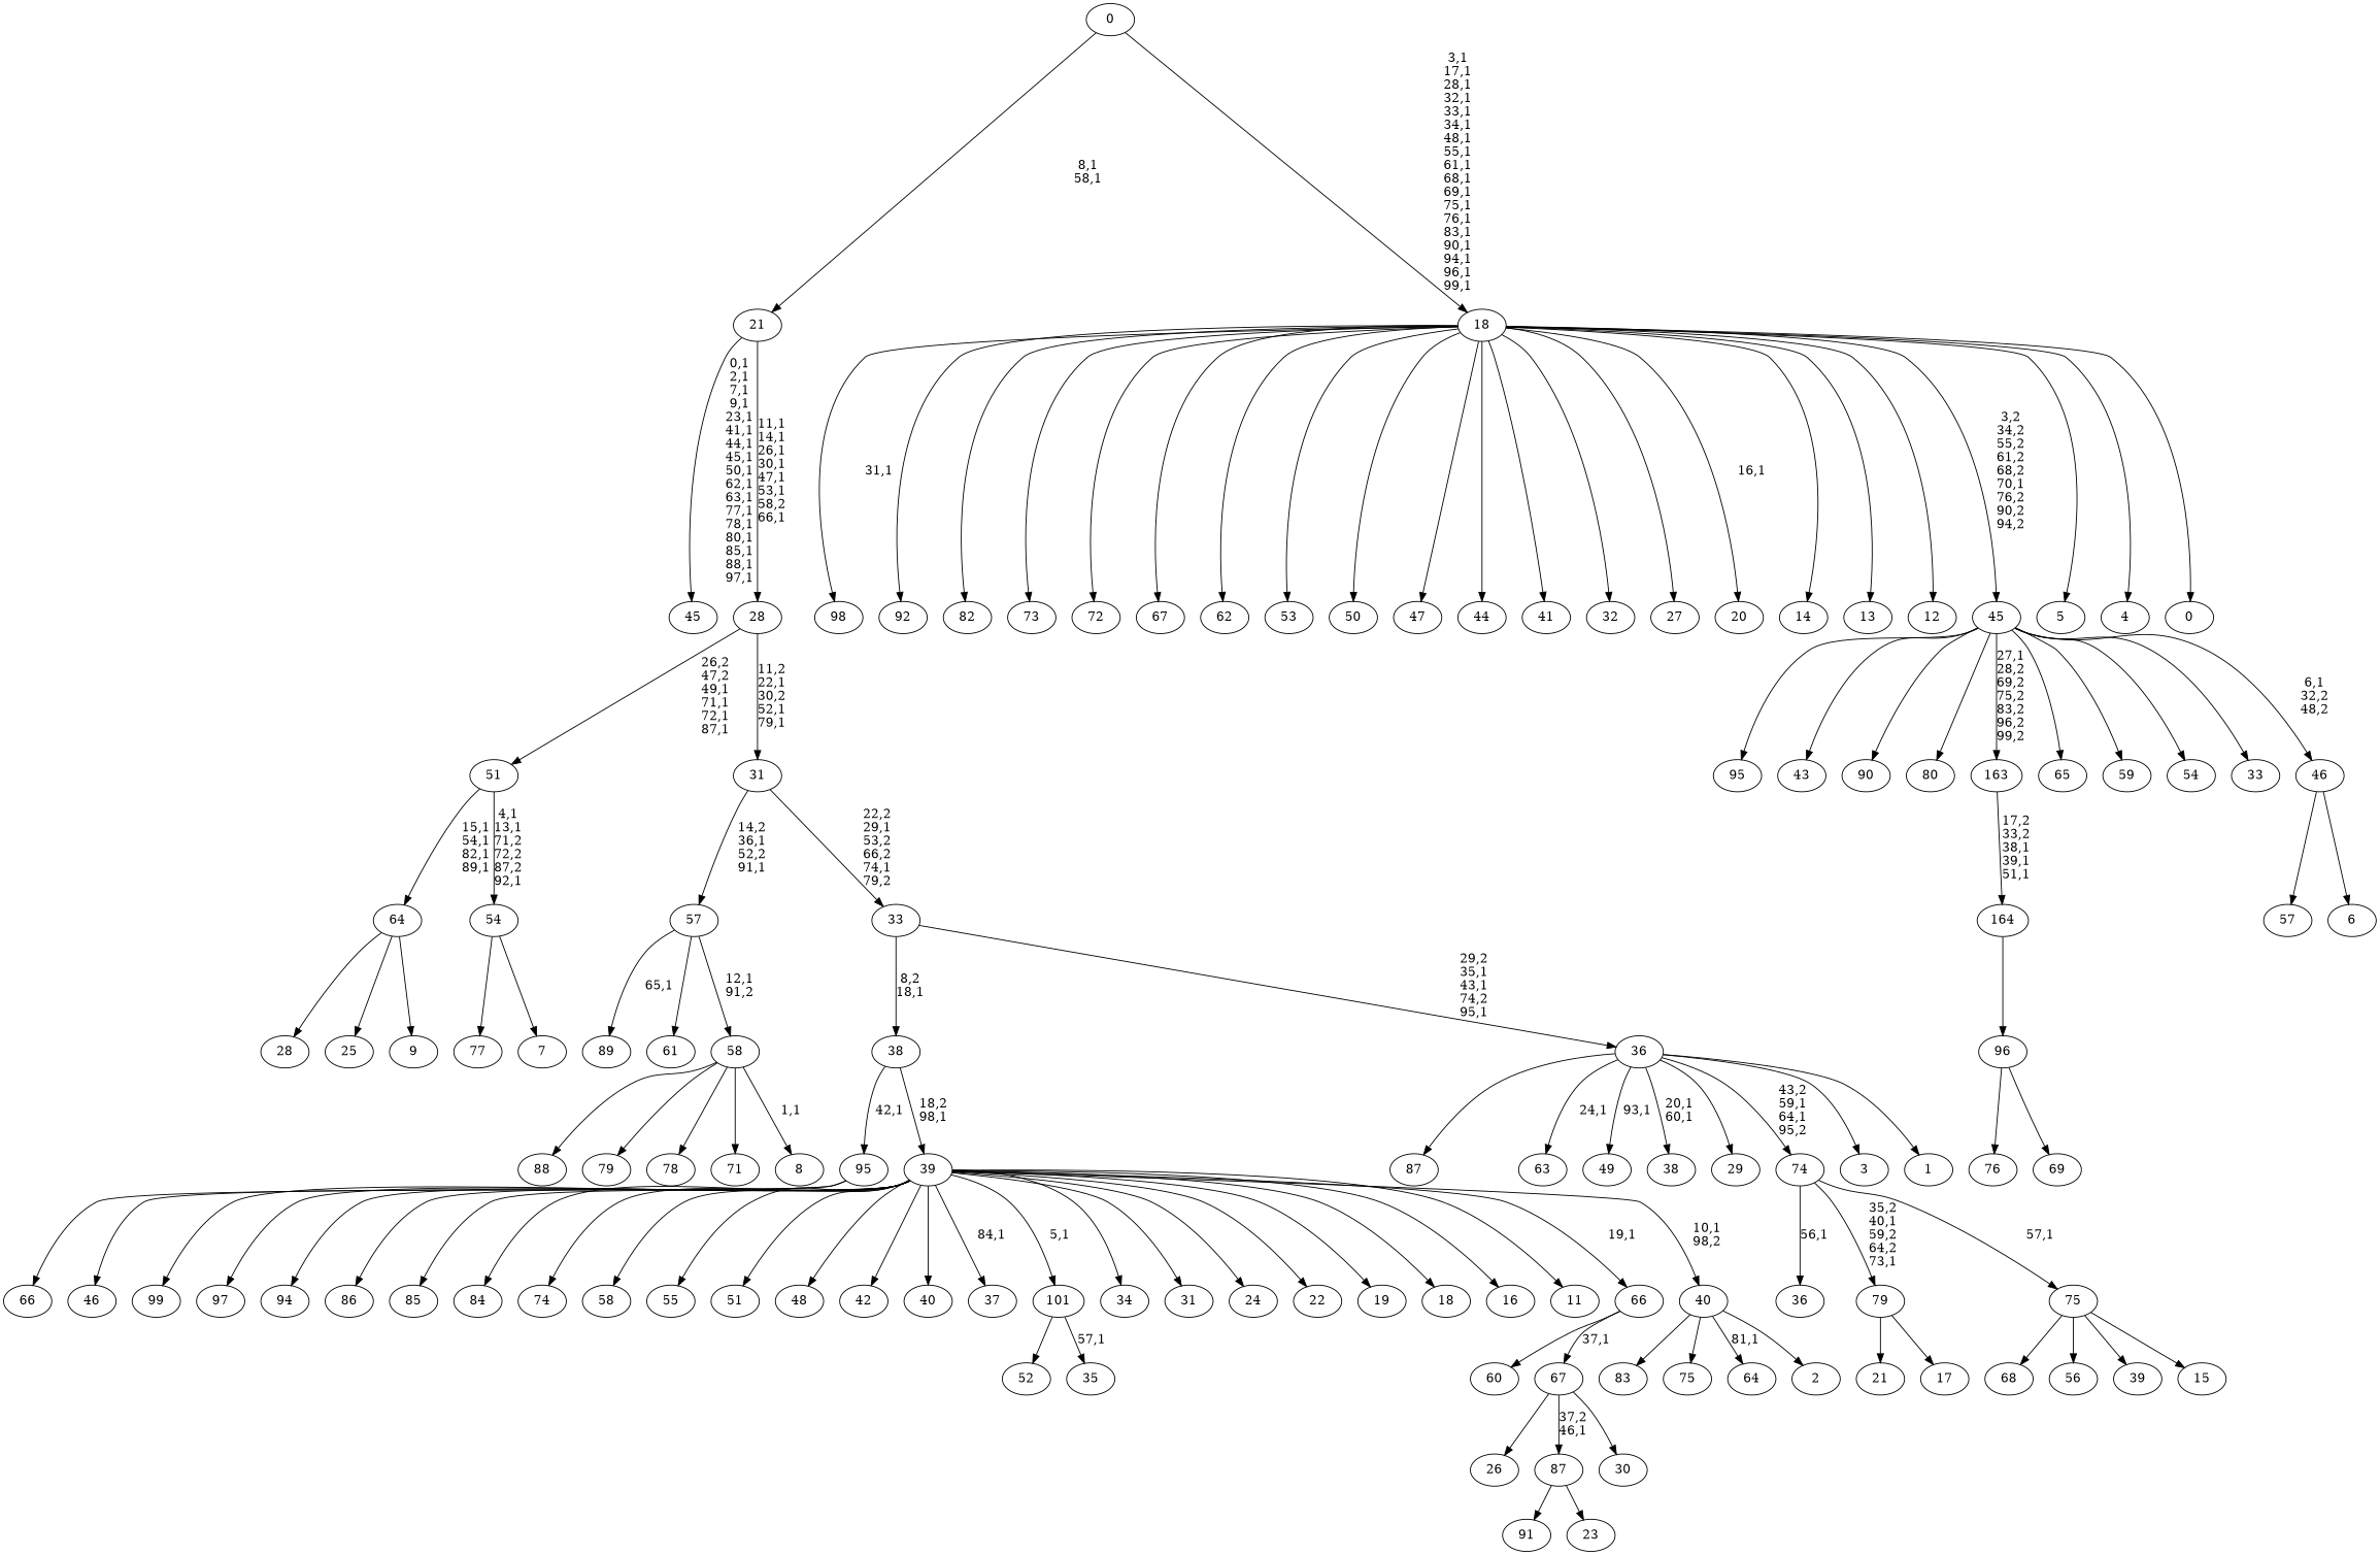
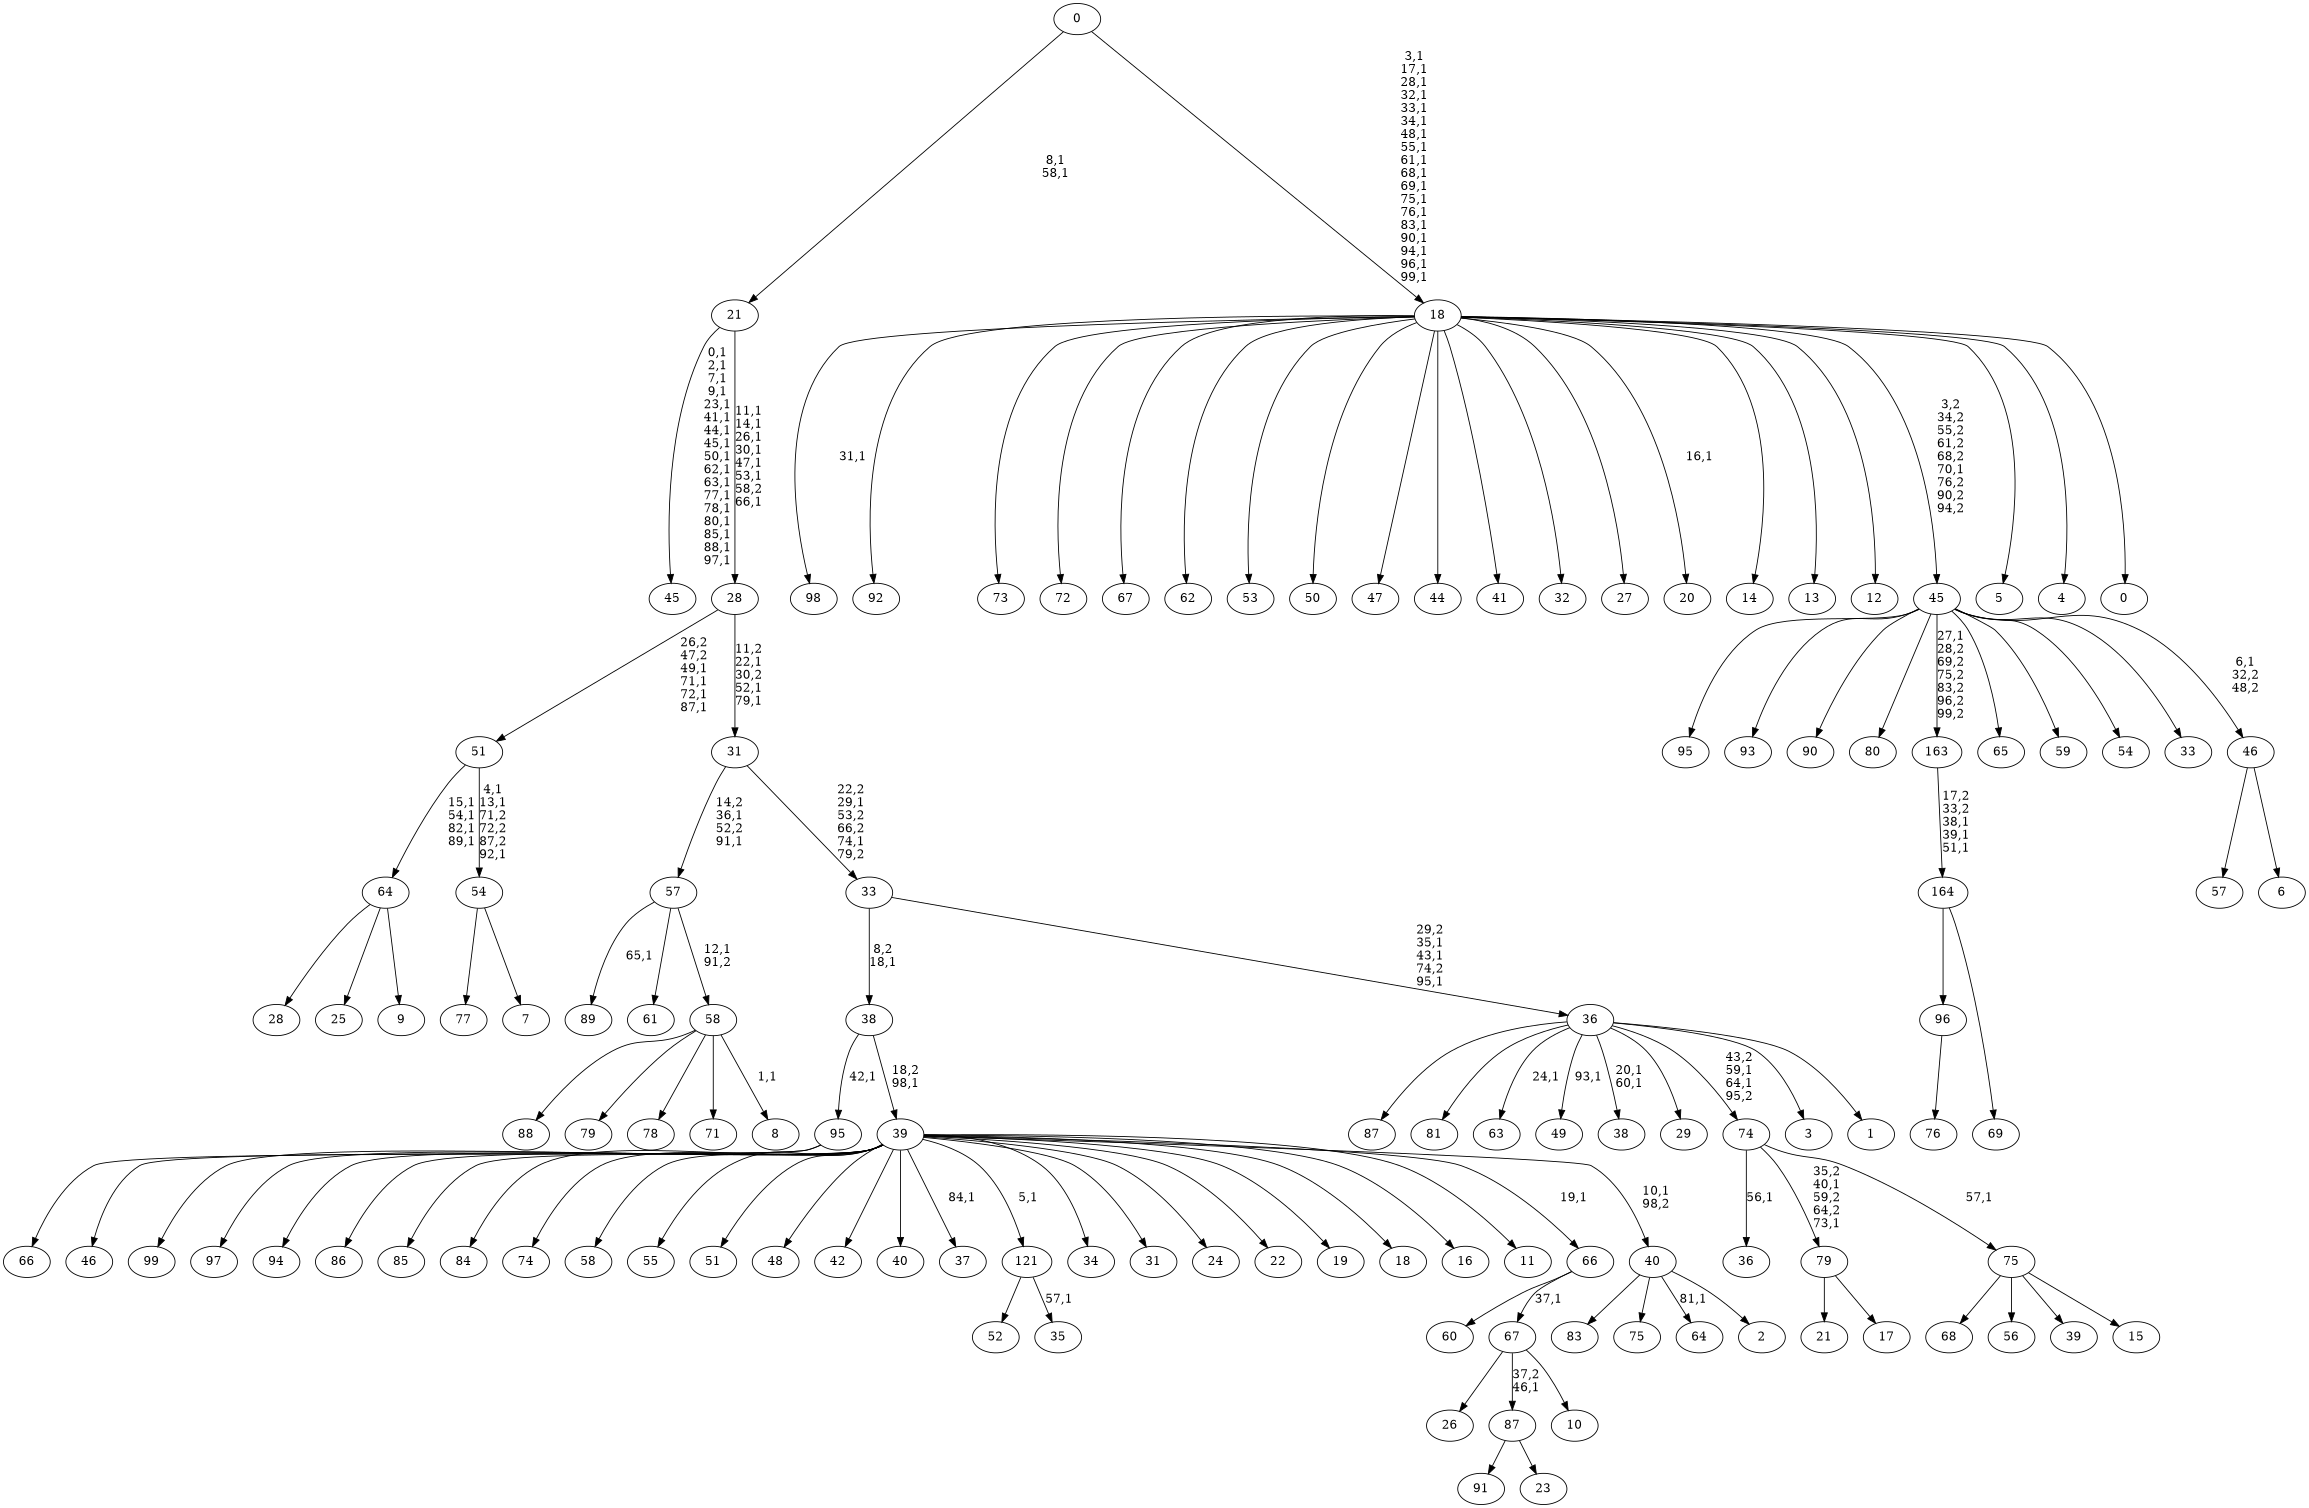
  digraph {
    n1 [label=99]
    n2 [label=98]
    n3 [label=97]
    n4 [label=96]
    n5 [label=76]
    n6 [label=95]
    n7 [label=94]
-   n8 [label=43]
+   n8 [label=93]
    n9 [label=92]
    n10 [label=91]
    n11 [label=90]
    n12 [label=89]
    n13 [label=88]
    n14 [label=87]
    n15 [label=86]
    n16 [label=85]
    n17 [label=84]
    n18 [label=83]
-   n19 [label=82]
+   n20 [label=81]
    n21 [label=80]
    n22 [label=79]
    n23 [label=78]
    n24 [label=77]
    n25 [label=75]
    n26 [label=74]
    n27 [label=73]
    n28 [label=72]
    n29 [label=71]
    n30 [label=69]
    164
    n32 [label=163]
    n33 [label=68]
    n34 [label=67]
    n35 [label=66]
    n36 [label=65]
    n37 [label=64]
    n38 [label=63]
    n39 [label=62]
    n40 [label=61]
    n41 [label=60]
    n42 [label=59]
    n43 [label=58]
    n44 [label=57]
    n45 [label=56]
    n46 [label=55]
    n47 [label=54]
    n48 [label=53]
    n49 [label=52]
    n50 [label=51]
    n51 [label=50]
    n52 [label=49]
    n53 [label=48]
    n54 [label=47]
    n55 [label=46]
    n56 [label=45]
    n57 [label=44]
    n58 [label=42]
    n59 [label=41]
    n60 [label=40]
    n61 [label=39]
    n62 [label=38]
    n63 [label=37]
    n64 [label=36]
    n65 [label=35]
-   101
+   101 [label=121]
    n67 [label=34]
    n68 [label=33]
    n69 [label=32]
    n70 [label=31]
    95
    n72 [label=29]
    n73 [label=28]
    n74 [label=27]
    n75 [label=26]
    n76 [label=25]
    n77 [label=24]
    n78 [label=23]
    87
    n80 [label=22]
    n81 [label=21]
    n82 [label=20]
    n83 [label=19]
    n84 [label=18]
    n85 [label=17]
    79
    n87 [label=16]
    n88 [label=15]
    75
    74
    n91 [label=14]
    n92 [label=13]
    n93 [label=12]
    n94 [label=11]
-   n95 [label=30]
+   n95 [label=10]
    67
    66
    n98 [label=9]
    64
    n100 [label=8]
    58
    57
    n103 [label=7]
    54
    51
    n106 [label=6]
    46
    45
    n109 [label=5]
    n110 [label=4]
    n111 [label=3]
    n112 [label=2]
    40
    39
    38
    n116 [label=1]
    36
    33
    31
    28
    21
    n122 [label=0]
    18
    0
    n4 -> n5
    164 -> n4
-   n4 -> n30
+   164 -> n30
    n32 -> 164 [label="17,2\n33,2\n38,1\n39,1\n51,1"]
    101 -> n49
    101 -> n65 [label="57,1"]
    95 -> n35
    95 -> n55
    87 -> n10
    87 -> n78
    79 -> n81
    79 -> n85
    75 -> n33
    75 -> n45
    75 -> n61
    75 -> n88
    74 -> n64 [label="56,1"]
    74 -> 79 [label="35,2\n40,1\n59,2\n64,2\n73,1"]
    74 -> 75 [label="57,1"]
    67 -> n75
    67 -> 87 [label="37,2\n46,1"]
    67 -> n95
    66 -> n41
    66 -> 67 [label="37,1"]
    64 -> n73
    64 -> n76
    64 -> n98
    58 -> n13
    58 -> n22
    58 -> n23
    58 -> n29
    58 -> n100 [label="1,1"]
    57 -> n12 [label="65,1"]
    57 -> n40
    57 -> 58 [label="12,1\n91,2"]
    54 -> n24
    54 -> n103
    51 -> 64 [label="15,1\n54,1\n82,1\n89,1"]
    51 -> 54 [label="4,1\n13,1\n71,2\n72,2\n87,2\n92,1"]
    46 -> n44
    46 -> n106
    45 -> n6
    45 -> n8
    45 -> n11
    45 -> n21
    45 -> n32 [label="27,1\n28,2\n69,2\n75,2\n83,2\n96,2\n99,2"]
    45 -> n36
    45 -> n42
    45 -> n47
    45 -> n68
    45 -> 46 [label="6,1\n32,2\n48,2"]
    40 -> n18
    40 -> n25
    40 -> n37 [label="81,1"]
    40 -> n112
    39 -> n1
    39 -> n3
    39 -> n7
    39 -> n15
    39 -> n16
    39 -> n17
    39 -> n26
    39 -> n43
    39 -> n46
    39 -> n50
    39 -> n53
    39 -> n58
    39 -> n60
    39 -> n63 [label="84,1"]
    39 -> 101 [label="5,1"]
    39 -> n67
    39 -> n70
    39 -> n77
    39 -> n80
    39 -> n83
    39 -> n84
    39 -> n87
    39 -> n94
    39 -> 66 [label="19,1"]
    39 -> 40 [label="10,1\n98,2"]
    38 -> 95 [label="42,1"]
    38 -> 39 [label="18,2\n98,1"]
    36 -> n14
+   36 -> n20
    36 -> n38 [label="24,1"]
    36 -> n52 [label="93,1"]
    36 -> n62 [label="20,1\n60,1"]
    36 -> n72
    36 -> 74 [label="43,2\n59,1\n64,1\n95,2"]
    36 -> n111
    36 -> n116
    33 -> 38 [label="8,2\n18,1"]
    33 -> 36 [label="29,2\n35,1\n43,1\n74,2\n95,1"]
    31 -> 57 [label="14,2\n36,1\n52,2\n91,1"]
    31 -> 33 [label="22,2\n29,1\n53,2\n66,2\n74,1\n79,2"]
    28 -> 51 [label="26,2\n47,2\n49,1\n71,1\n72,1\n87,1"]
    28 -> 31 [label="11,2\n22,1\n30,2\n52,1\n79,1"]
    21 -> n56 [label="0,1\n2,1\n7,1\n9,1\n23,1\n41,1\n44,1\n45,1\n50,1\n62,1\n63,1\n77,1\n78,1\n80,1\n85,1\n88,1\n97,1"]
    21 -> 28 [label="11,1\n14,1\n26,1\n30,1\n47,1\n53,1\n58,2\n66,1"]
    18 -> n2 [label="31,1"]
    18 -> n9
-   18 -> n19
    18 -> n27
    18 -> n28
    18 -> n34
    18 -> n39
    18 -> n48
    18 -> n51
    18 -> n54
    18 -> n57
    18 -> n59
    18 -> n69
    18 -> n74
    18 -> n82 [label="16,1"]
    18 -> n91
    18 -> n92
    18 -> n93
    18 -> 45 [label="3,2\n34,2\n55,2\n61,2\n68,2\n70,1\n76,2\n90,2\n94,2"]
    18 -> n109
    18 -> n110
    18 -> n122
    0 -> 21 [label="8,1\n58,1"]
    0 -> 18 [label="3,1\n17,1\n28,1\n32,1\n33,1\n34,1\n48,1\n55,1\n61,1\n68,1\n69,1\n75,1\n76,1\n83,1\n90,1\n94,1\n96,1\n99,1"]
  }
